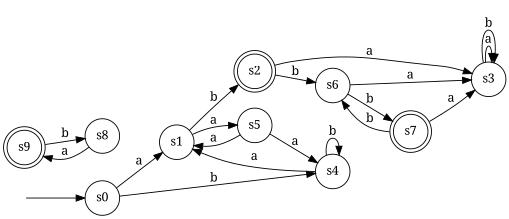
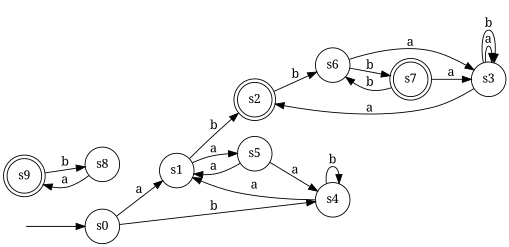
  digraph {
    fontname="Noto Serif"
    rankdir=LR
    node [color=black fontcolor=black fontname="Noto Serif" shape=circle]
    edge [fontname="Noto Serif"]
    start [color=white fontcolor=white shape=point]
    s0
    s1
    s4
    s2 [shape=doublecircle]
    s5
    s3
    s6
    s7 [shape=doublecircle]
    s9 [shape=doublecircle]
    s8
    start -> s0
    s0 -> s1 [label=a]
    s0 -> s4 [label=b]
    s1 -> s2 [label=b]
    s1 -> s5 [label=a]
    s4 -> s1 [label=a]
    s4 -> s4 [label=b]
-   s2 -> s3 [label=a]
+   s3 -> s2 [label=a]
    s2 -> s6 [label=b]
    s5 -> s1 [label=a]
    s5 -> s4 [label=a]
    s3 -> s3 [label=a]
    s3 -> s3 [label=b]
    s6 -> s3 [label=a]
    s6 -> s7 [label=b]
    s7 -> s3 [label=a]
    s7 -> s6 [label=b]
    s9 -> s8 [label=b]
    s8 -> s9 [label=a]
  }
